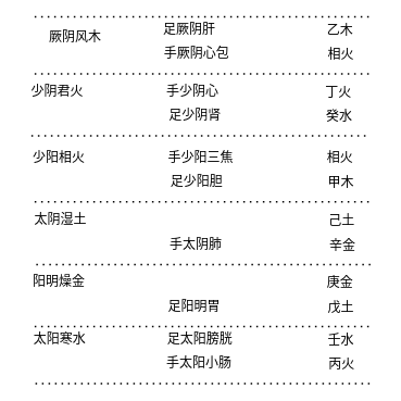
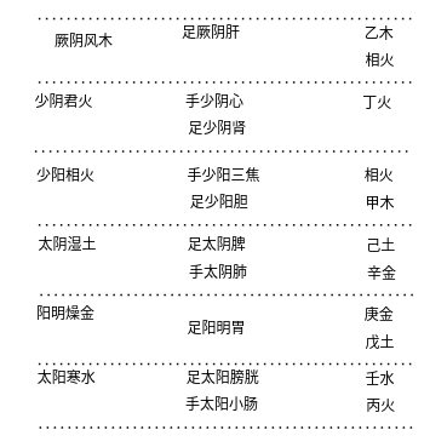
  <mxCell id="0" />
  <mxCell id="1" parent="0" />
  <mxCell id="2" value="" style="group" vertex="1" connectable="0" parent="1"><mxGeometry x="22" y="20" width="446" height="70" as="geometry" /></mxCell>
  <mxCell id="3" value="" style="group" vertex="1" connectable="0" parent="2"><mxGeometry width="446" height="61" as="geometry" /></mxCell>
  <mxCell id="4" value="厥阴风木" style="text;html=1;align=center;verticalAlign=middle;whiteSpace=wrap;rounded=0;fontSize=16;" vertex="1" parent="3"><mxGeometry x="20" y="10" width="100" height="30" as="geometry" /></mxCell>
  <mxCell id="5" value="足厥阴肝" style="text;html=1;align=center;verticalAlign=middle;whiteSpace=wrap;rounded=0;fontSize=16;" vertex="1" parent="3"><mxGeometry x="160" width="100" height="30" as="geometry" /></mxCell>
- <mxCell id="6" value="&lt;div&gt;手厥阴心包&lt;/div&gt;" style="text;html=1;align=center;verticalAlign=middle;whiteSpace=wrap;rounded=0;fontSize=16;" vertex="1" parent="3"><mxGeometry x="169" y="30" width="100" height="30" as="geometry" /></mxCell>
  <mxCell id="7" value="乙木" style="text;html=1;align=center;verticalAlign=middle;whiteSpace=wrap;rounded=0;fontSize=16;" vertex="1" parent="3"><mxGeometry x="345" y="1" width="100" height="30" as="geometry" /></mxCell>
  <mxCell id="8" value="&lt;div&gt;相火&lt;/div&gt;" style="text;html=1;align=center;verticalAlign=middle;whiteSpace=wrap;rounded=0;fontSize=16;" vertex="1" parent="3"><mxGeometry x="346" y="31" width="100" height="30" as="geometry" /></mxCell>
  <mxCell id="9" value="" style="endArrow=none;dashed=1;html=1;dashPattern=1 3;strokeWidth=2;rounded=0;" edge="1" parent="2"><mxGeometry width="50" height="50" relative="1" as="geometry"><mxPoint x="20" y="70" as="sourcePoint" /><mxPoint x="430" y="70" as="targetPoint" /></mxGeometry></mxCell>
  <mxCell id="10" value="" style="endArrow=none;dashed=1;html=1;dashPattern=1 3;strokeWidth=2;rounded=0;" edge="1" parent="2"><mxGeometry width="50" height="50" relative="1" as="geometry"><mxPoint x="20" as="sourcePoint" /><mxPoint x="430" as="targetPoint" /></mxGeometry></mxCell>
  <mxCell id="11" value="" style="group" vertex="1" connectable="0" parent="1"><mxGeometry x="20" y="96" width="446" height="70" as="geometry" /></mxCell>
  <mxCell id="12" value="" style="group" vertex="1" connectable="0" parent="11"><mxGeometry width="446" height="61" as="geometry" /></mxCell>
  <mxCell id="13" value="少阴君火" style="text;html=1;align=center;verticalAlign=middle;whiteSpace=wrap;rounded=0;fontSize=16;" vertex="1" parent="12"><mxGeometry width="100" height="30" as="geometry" /></mxCell>
  <mxCell id="14" value="手少阴心" style="text;html=1;align=center;verticalAlign=middle;whiteSpace=wrap;rounded=0;fontSize=16;" vertex="1" parent="12"><mxGeometry x="166" width="100" height="30" as="geometry" /></mxCell>
  <mxCell id="15" value="&lt;div&gt;足少阴肾&lt;/div&gt;" style="text;html=1;align=center;verticalAlign=middle;whiteSpace=wrap;rounded=0;fontSize=16;" vertex="1" parent="12"><mxGeometry x="169" y="30" width="100" height="30" as="geometry" /></mxCell>
  <mxCell id="16" value="丁火" style="text;html=1;align=center;verticalAlign=middle;whiteSpace=wrap;rounded=0;fontSize=16;" vertex="1" parent="12"><mxGeometry x="345" y="1" width="100" height="30" as="geometry" /></mxCell>
- <mxCell id="17" value="&lt;div&gt;癸水&lt;/div&gt;" style="text;html=1;align=center;verticalAlign=middle;whiteSpace=wrap;rounded=0;fontSize=16;" vertex="1" parent="12"><mxGeometry x="346" y="31" width="100" height="30" as="geometry" /></mxCell>
  <mxCell id="18" value="" style="endArrow=none;dashed=1;html=1;dashPattern=1 3;strokeWidth=2;rounded=0;" edge="1" parent="11"><mxGeometry width="50" height="50" relative="1" as="geometry"><mxPoint x="18" y="70" as="sourcePoint" /><mxPoint x="428" y="70" as="targetPoint" /></mxGeometry></mxCell>
  <mxCell id="19" value="" style="group" vertex="1" connectable="0" parent="1"><mxGeometry x="22" y="177" width="446" height="70" as="geometry" /></mxCell>
  <mxCell id="20" value="" style="group" vertex="1" connectable="0" parent="19"><mxGeometry width="446" height="61" as="geometry" /></mxCell>
  <mxCell id="21" value="少阳相火" style="text;html=1;align=center;verticalAlign=middle;whiteSpace=wrap;rounded=0;fontSize=16;" vertex="1" parent="20"><mxGeometry width="100" height="30" as="geometry" /></mxCell>
  <mxCell id="22" value="手少阳三焦" style="text;html=1;align=center;verticalAlign=middle;whiteSpace=wrap;rounded=0;fontSize=16;" vertex="1" parent="20"><mxGeometry x="174" width="100" height="30" as="geometry" /></mxCell>
  <mxCell id="23" value="&lt;div&gt;足少阳胆&lt;/div&gt;" style="text;html=1;align=center;verticalAlign=middle;whiteSpace=wrap;rounded=0;fontSize=16;" vertex="1" parent="20"><mxGeometry x="169" y="30" width="100" height="30" as="geometry" /></mxCell>
  <mxCell id="24" value="相火" style="text;html=1;align=center;verticalAlign=middle;whiteSpace=wrap;rounded=0;fontSize=16;" vertex="1" parent="20"><mxGeometry x="345" y="1" width="100" height="30" as="geometry" /></mxCell>
  <mxCell id="25" value="&lt;div&gt;甲木&lt;/div&gt;" style="text;html=1;align=center;verticalAlign=middle;whiteSpace=wrap;rounded=0;fontSize=16;" vertex="1" parent="20"><mxGeometry x="346" y="31" width="100" height="30" as="geometry" /></mxCell>
  <mxCell id="26" value="" style="endArrow=none;dashed=1;html=1;dashPattern=1 3;strokeWidth=2;rounded=0;" edge="1" parent="19"><mxGeometry width="50" height="50" relative="1" as="geometry"><mxPoint x="20" y="70" as="sourcePoint" /><mxPoint x="430" y="70" as="targetPoint" /></mxGeometry></mxCell>
  <mxCell id="27" value="" style="group" vertex="1" connectable="0" parent="1"><mxGeometry x="24" y="254" width="446" height="70" as="geometry" /></mxCell>
  <mxCell id="28" value="" style="group" vertex="1" connectable="0" parent="27"><mxGeometry width="446" height="61" as="geometry" /></mxCell>
  <mxCell id="29" value="太阴湿土" style="text;html=1;align=center;verticalAlign=middle;whiteSpace=wrap;rounded=0;fontSize=16;" vertex="1" parent="28"><mxGeometry width="100" height="30" as="geometry" /></mxCell>
+ <mxCell id="30" value="足太阴脾" style="text;html=1;align=center;verticalAlign=middle;whiteSpace=wrap;rounded=0;fontSize=16;" vertex="1" parent="28"><mxGeometry x="169" width="91" height="30" as="geometry" /></mxCell>
  <mxCell id="31" value="&lt;div&gt;手太阴肺&lt;/div&gt;" style="text;html=1;align=center;verticalAlign=middle;whiteSpace=wrap;rounded=0;fontSize=16;" vertex="1" parent="28"><mxGeometry x="166" y="30" width="100" height="30" as="geometry" /></mxCell>
  <mxCell id="32" value="己土" style="text;html=1;align=center;verticalAlign=middle;whiteSpace=wrap;rounded=0;fontSize=16;" vertex="1" parent="28"><mxGeometry x="345" y="1" width="100" height="29" as="geometry" /></mxCell>
  <mxCell id="33" value="辛金" style="text;html=1;align=center;verticalAlign=middle;whiteSpace=wrap;rounded=0;fontSize=16;" vertex="1" parent="28"><mxGeometry x="346" y="31" width="100" height="30" as="geometry" /></mxCell>
  <mxCell id="34" value="" style="endArrow=none;dashed=1;html=1;dashPattern=1 3;strokeWidth=2;rounded=0;" edge="1" parent="27"><mxGeometry width="50" height="50" relative="1" as="geometry"><mxPoint x="20" y="70" as="sourcePoint" /><mxPoint x="430" y="70" as="targetPoint" /></mxGeometry></mxCell>
  <mxCell id="35" value="" style="group" vertex="1" connectable="0" parent="1"><mxGeometry x="23" y="400" width="446" height="70" as="geometry" /></mxCell>
  <mxCell id="36" value="" style="group" vertex="1" connectable="0" parent="35"><mxGeometry width="446" height="61" as="geometry" /></mxCell>
  <mxCell id="37" value="太阳寒水" style="text;html=1;align=center;verticalAlign=middle;whiteSpace=wrap;rounded=0;fontSize=16;" vertex="1" parent="36"><mxGeometry width="100" height="30" as="geometry" /></mxCell>
  <mxCell id="38" value="足太阳膀胱" style="text;html=1;align=center;verticalAlign=middle;whiteSpace=wrap;rounded=0;fontSize=16;" vertex="1" parent="36"><mxGeometry x="172" width="100" height="30" as="geometry" /></mxCell>
  <mxCell id="39" value="&lt;div&gt;手太阳小肠&lt;/div&gt;" style="text;html=1;align=center;verticalAlign=middle;whiteSpace=wrap;rounded=0;fontSize=16;" vertex="1" parent="36"><mxGeometry x="171" y="30" width="100" height="30" as="geometry" /></mxCell>
  <mxCell id="40" value="壬水" style="text;html=1;align=center;verticalAlign=middle;whiteSpace=wrap;rounded=0;fontSize=16;" vertex="1" parent="36"><mxGeometry x="345" y="1" width="100" height="29" as="geometry" /></mxCell>
  <mxCell id="41" value="丙火" style="text;html=1;align=center;verticalAlign=middle;whiteSpace=wrap;rounded=0;fontSize=16;" vertex="1" parent="36"><mxGeometry x="346" y="31" width="100" height="30" as="geometry" /></mxCell>
  <mxCell id="42" value="" style="endArrow=none;dashed=1;html=1;dashPattern=1 3;strokeWidth=2;rounded=0;" edge="1" parent="35"><mxGeometry width="50" height="50" relative="1" as="geometry"><mxPoint x="20" y="70" as="sourcePoint" /><mxPoint x="430" y="70" as="targetPoint" /></mxGeometry></mxCell>
  <mxCell id="43" value="" style="group" vertex="1" connectable="0" parent="1"><mxGeometry x="22" y="330" width="446" height="70" as="geometry" /></mxCell>
  <mxCell id="44" value="" style="group" vertex="1" connectable="0" parent="43"><mxGeometry width="446" height="61" as="geometry" /></mxCell>
  <mxCell id="45" value="阳明燥金" style="text;html=1;align=center;verticalAlign=middle;whiteSpace=wrap;rounded=0;fontSize=16;" vertex="1" parent="44"><mxGeometry width="100" height="30" as="geometry" /></mxCell>
- <mxCell id="46" value="&lt;div&gt;足阳明胃&lt;/div&gt;" style="text;html=1;align=center;verticalAlign=middle;whiteSpace=wrap;rounded=0;fontSize=16;" vertex="1" parent="44"><mxGeometry x="166" y="30" width="100" height="30" as="geometry" /></mxCell>
+ <mxCell id="46" value="&lt;div&gt;足阳明胃&lt;/div&gt;" style="text;html=1;align=center;verticalAlign=middle;whiteSpace=wrap;rounded=0;fontSize=16;" vertex="1" parent="44"><mxGeometry x="166" y="15" width="100" height="30" as="geometry" /></mxCell>
  <mxCell id="47" value="庚金" style="text;html=1;align=center;verticalAlign=middle;whiteSpace=wrap;rounded=0;fontSize=16;" vertex="1" parent="44"><mxGeometry x="345" y="1" width="100" height="29" as="geometry" /></mxCell>
  <mxCell id="48" value="戊土" style="text;html=1;align=center;verticalAlign=middle;whiteSpace=wrap;rounded=0;fontSize=16;" vertex="1" parent="44"><mxGeometry x="346" y="31" width="100" height="30" as="geometry" /></mxCell>
  <mxCell id="49" value="" style="endArrow=none;dashed=1;html=1;dashPattern=1 3;strokeWidth=2;rounded=0;" edge="1" parent="43"><mxGeometry width="50" height="50" relative="1" as="geometry"><mxPoint x="20" y="70" as="sourcePoint" /><mxPoint x="430" y="70" as="targetPoint" /></mxGeometry></mxCell>
